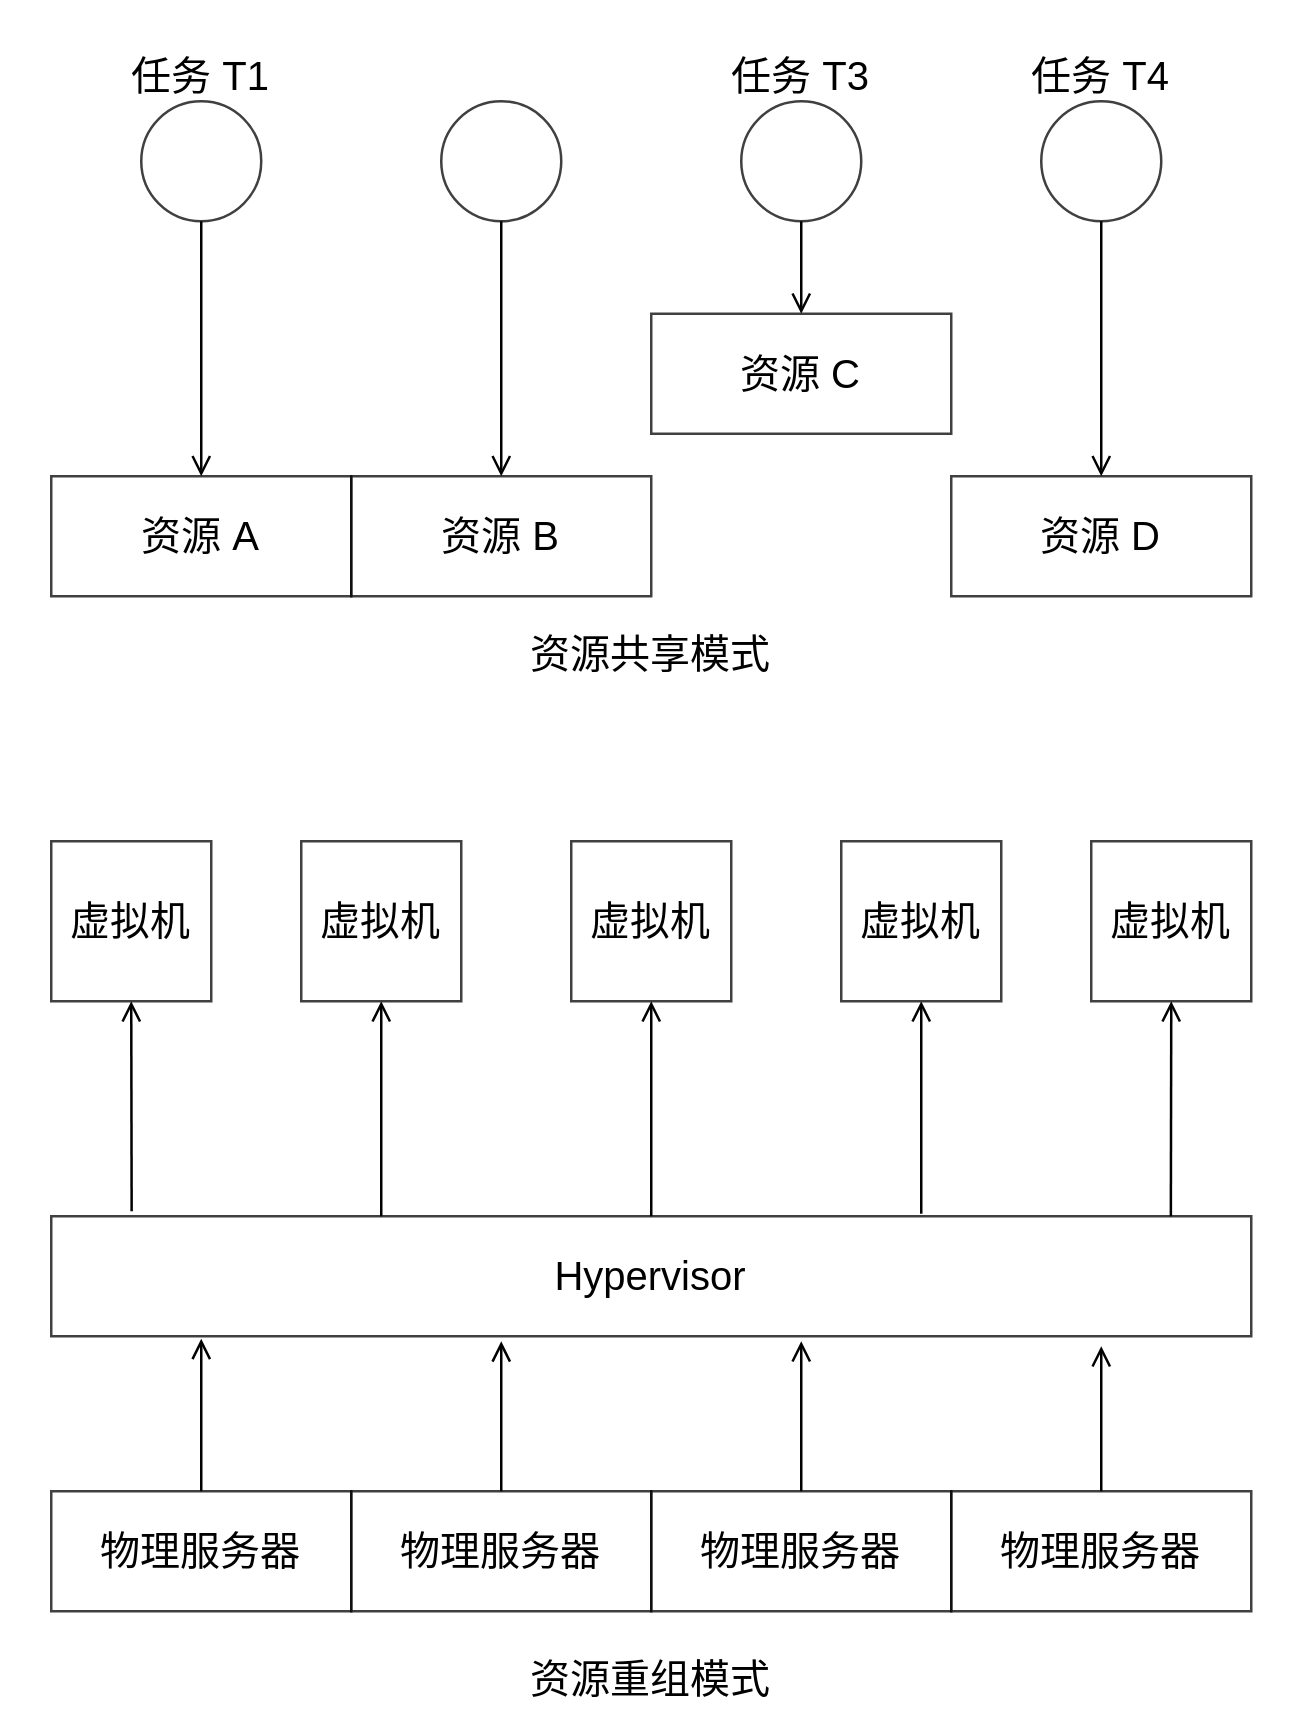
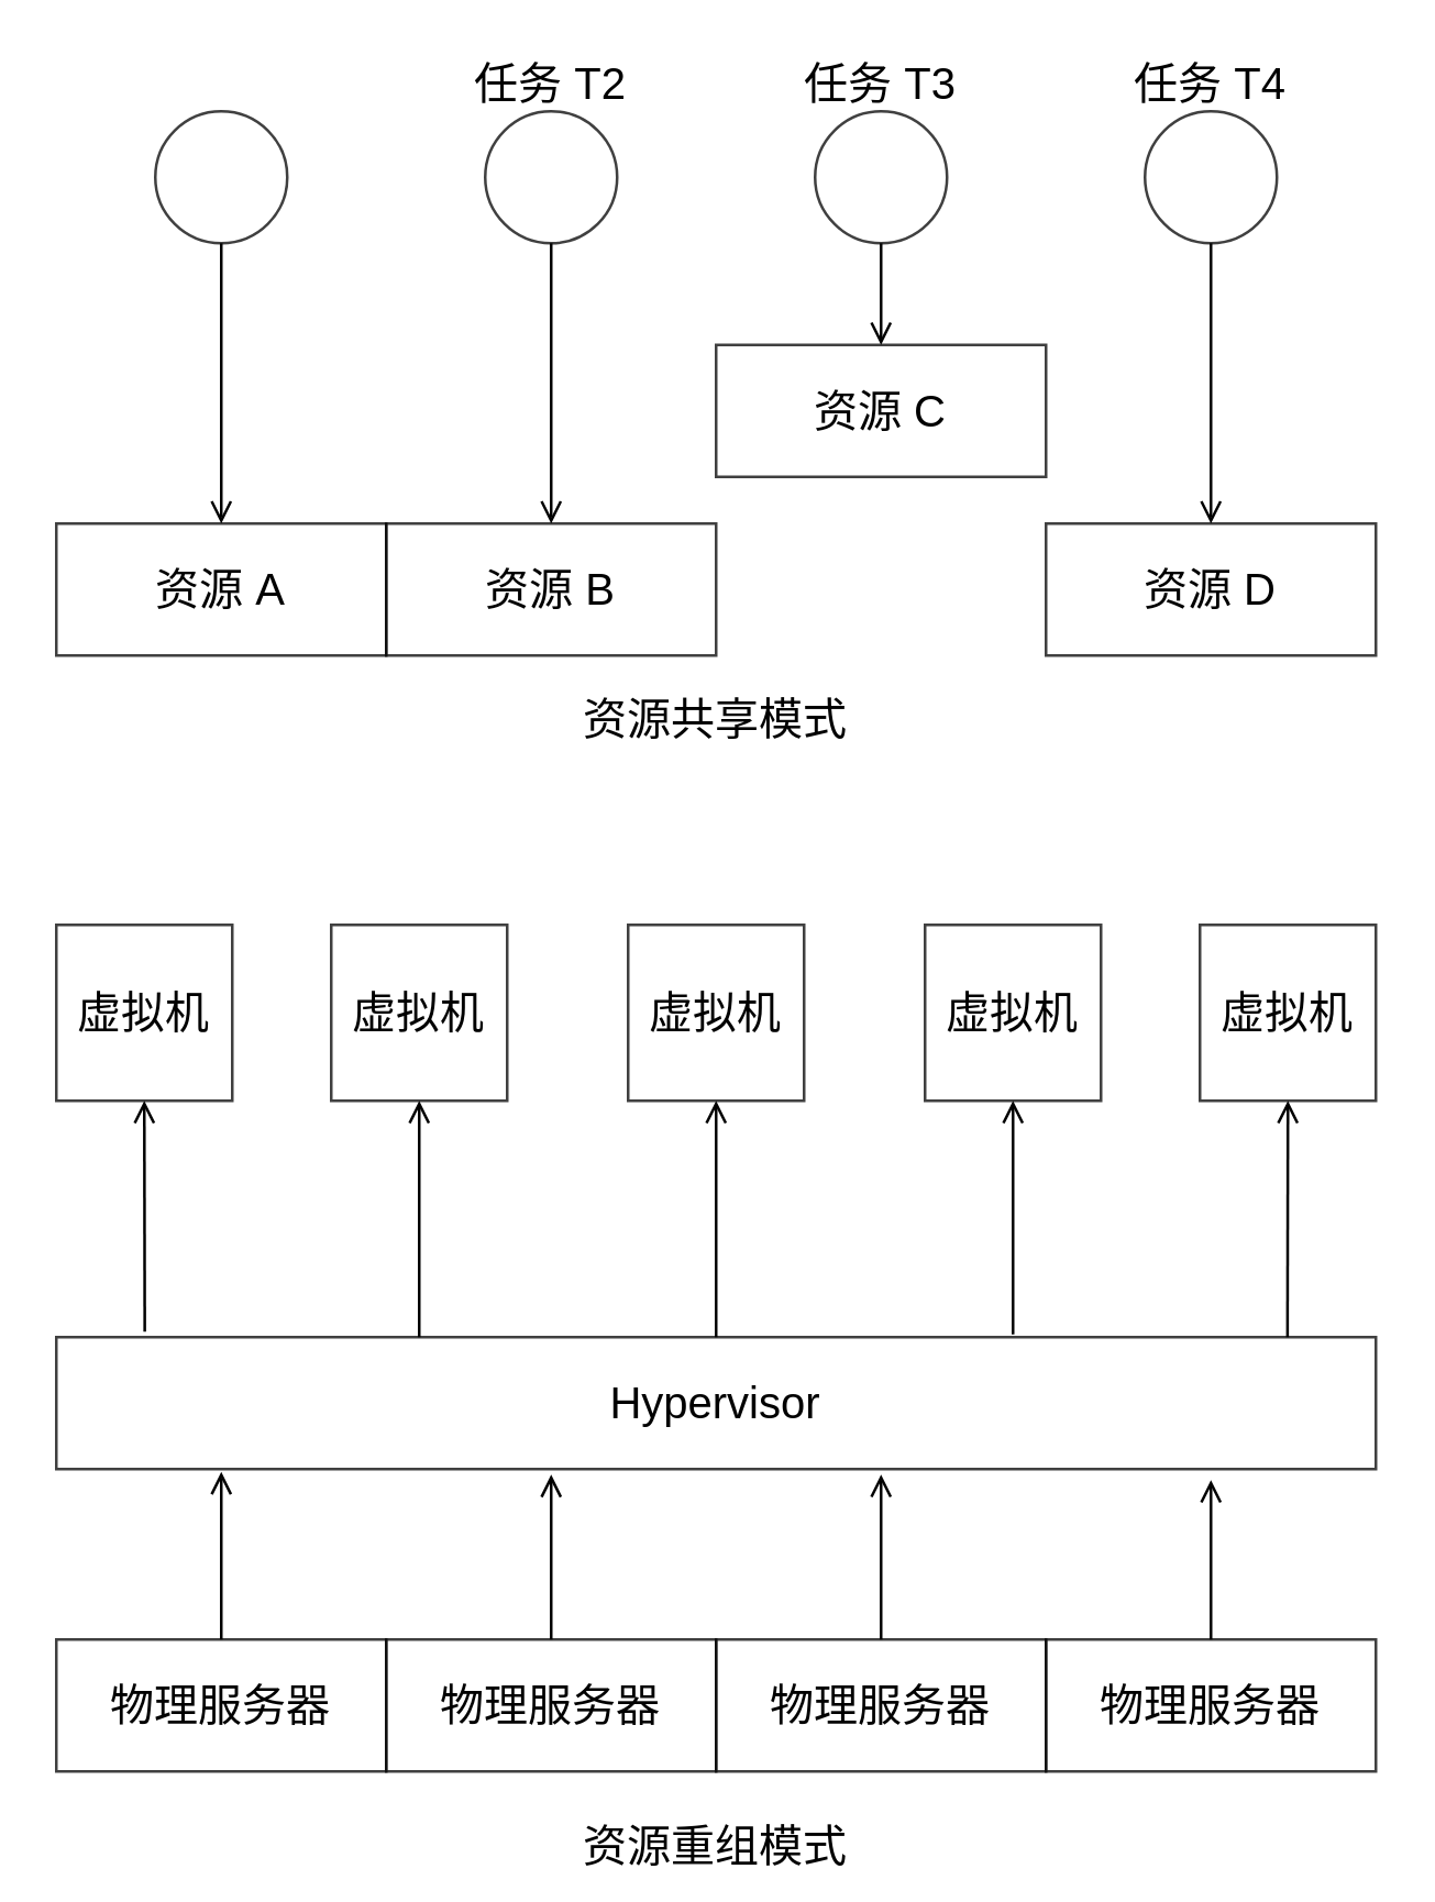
  <mxCell id="0" />
  <mxCell id="1" parent="0" />
  <mxCell id="2" value="资源 A" style="rounded=0;whiteSpace=wrap;html=1;strokeColor=#000000;fillColor=none;fontSize=16;fontColor=#000000;opacity=75;" vertex="1" parent="1"><mxGeometry x="20" y="190" width="120" height="48" as="geometry" /></mxCell>
  <mxCell id="3" value="&lt;span style=&quot;white-space: normal&quot;&gt;资源 B&lt;/span&gt;" style="rounded=0;whiteSpace=wrap;html=1;strokeColor=#000000;fillColor=none;fontSize=16;fontColor=#000000;opacity=75;" vertex="1" parent="1"><mxGeometry x="140" y="190" width="120" height="48" as="geometry" /></mxCell>
  <mxCell id="4" value="&lt;span style=&quot;white-space: normal&quot;&gt;资源 C&lt;/span&gt;" style="rounded=0;whiteSpace=wrap;html=1;strokeColor=#000000;fillColor=none;fontSize=16;fontColor=#000000;opacity=75;" vertex="1" parent="1"><mxGeometry x="260" y="125" width="120" height="48" as="geometry" /></mxCell>
  <mxCell id="5" value="&lt;span style=&quot;white-space: normal&quot;&gt;资源 D&lt;/span&gt;" style="rounded=0;whiteSpace=wrap;html=1;strokeColor=#000000;fillColor=none;fontSize=16;fontColor=#000000;opacity=75;" vertex="1" parent="1"><mxGeometry x="380" y="190" width="120" height="48" as="geometry" /></mxCell>
  <mxCell id="6" style="edgeStyle=none;rounded=0;orthogonalLoop=1;jettySize=auto;html=1;exitX=0.5;exitY=1;exitDx=0;exitDy=0;entryX=0.5;entryY=0;entryDx=0;entryDy=0;startArrow=none;startFill=0;endArrow=open;endFill=0;strokeColor=#000000;fontSize=16;fontColor=#000000;" edge="1" parent="1" source="7" target="2"><mxGeometry relative="1" as="geometry" /></mxCell>
  <mxCell id="7" value="" style="ellipse;whiteSpace=wrap;html=1;aspect=fixed;strokeColor=#000000;fillColor=none;fontSize=16;fontColor=#000000;opacity=75;" vertex="1" parent="1"><mxGeometry x="56" y="40" width="48" height="48" as="geometry" /></mxCell>
  <mxCell id="8" style="edgeStyle=none;rounded=0;orthogonalLoop=1;jettySize=auto;html=1;exitX=0.5;exitY=1;exitDx=0;exitDy=0;entryX=0.5;entryY=0;entryDx=0;entryDy=0;startArrow=none;startFill=0;endArrow=open;endFill=0;strokeColor=#000000;fontSize=16;fontColor=#000000;" edge="1" parent="1" source="9" target="3"><mxGeometry relative="1" as="geometry" /></mxCell>
  <mxCell id="9" value="" style="ellipse;whiteSpace=wrap;html=1;aspect=fixed;strokeColor=#000000;fillColor=none;fontSize=16;fontColor=#000000;opacity=75;" vertex="1" parent="1"><mxGeometry x="176" y="40" width="48" height="48" as="geometry" /></mxCell>
  <mxCell id="10" style="edgeStyle=none;rounded=0;orthogonalLoop=1;jettySize=auto;html=1;exitX=0.5;exitY=1;exitDx=0;exitDy=0;entryX=0.5;entryY=0;entryDx=0;entryDy=0;startArrow=none;startFill=0;endArrow=open;endFill=0;strokeColor=#000000;fontSize=16;fontColor=#000000;" edge="1" parent="1" source="11" target="4"><mxGeometry relative="1" as="geometry" /></mxCell>
  <mxCell id="11" value="" style="ellipse;whiteSpace=wrap;html=1;aspect=fixed;strokeColor=#000000;fillColor=none;fontSize=16;fontColor=#000000;opacity=75;" vertex="1" parent="1"><mxGeometry x="296" y="40" width="48" height="48" as="geometry" /></mxCell>
  <mxCell id="12" style="edgeStyle=none;rounded=0;orthogonalLoop=1;jettySize=auto;html=1;exitX=0.5;exitY=1;exitDx=0;exitDy=0;entryX=0.5;entryY=0;entryDx=0;entryDy=0;startArrow=none;startFill=0;endArrow=open;endFill=0;strokeColor=#000000;fontSize=16;fontColor=#000000;" edge="1" parent="1" source="13" target="5"><mxGeometry relative="1" as="geometry" /></mxCell>
  <mxCell id="13" value="" style="ellipse;whiteSpace=wrap;html=1;aspect=fixed;strokeColor=#000000;fillColor=none;fontSize=16;fontColor=#000000;opacity=75;" vertex="1" parent="1"><mxGeometry x="416" y="40" width="48" height="48" as="geometry" /></mxCell>
- <mxCell id="14" value="任务 T1" style="text;html=1;strokeColor=none;fillColor=none;align=center;verticalAlign=middle;whiteSpace=wrap;rounded=0;fontSize=16;fontColor=#000000;opacity=75;" vertex="1" parent="1"><mxGeometry x="40" y="20" width="80" height="20" as="geometry" /></mxCell>
+ <mxCell id="15" value="任务 T2" style="text;html=1;strokeColor=none;fillColor=none;align=center;verticalAlign=middle;whiteSpace=wrap;rounded=0;fontSize=16;fontColor=#000000;opacity=75;" vertex="1" parent="1"><mxGeometry x="160" y="20" width="80" height="20" as="geometry" /></mxCell>
  <mxCell id="16" value="任务 T3" style="text;html=1;strokeColor=none;fillColor=none;align=center;verticalAlign=middle;whiteSpace=wrap;rounded=0;fontSize=16;fontColor=#000000;opacity=75;" vertex="1" parent="1"><mxGeometry x="280" y="20" width="80" height="20" as="geometry" /></mxCell>
  <mxCell id="17" value="任务 T4" style="text;html=1;strokeColor=none;fillColor=none;align=center;verticalAlign=middle;whiteSpace=wrap;rounded=0;fontSize=16;fontColor=#000000;opacity=75;" vertex="1" parent="1"><mxGeometry x="400" y="20" width="80" height="20" as="geometry" /></mxCell>
  <mxCell id="18" style="edgeStyle=none;rounded=0;orthogonalLoop=1;jettySize=auto;html=1;exitX=0.5;exitY=0;exitDx=0;exitDy=0;entryX=0.125;entryY=1.021;entryDx=0;entryDy=0;entryPerimeter=0;startArrow=none;startFill=0;endArrow=open;endFill=0;strokeColor=#000000;fontSize=16;fontColor=#000000;" edge="1" parent="1" source="19" target="26"><mxGeometry relative="1" as="geometry" /></mxCell>
  <mxCell id="19" value="物理服务器" style="rounded=0;whiteSpace=wrap;html=1;strokeColor=#000000;fillColor=none;fontSize=16;fontColor=#000000;opacity=75;" vertex="1" parent="1"><mxGeometry x="20" y="596" width="120" height="48" as="geometry" /></mxCell>
  <mxCell id="20" style="edgeStyle=none;rounded=0;orthogonalLoop=1;jettySize=auto;html=1;exitX=0.5;exitY=0;exitDx=0;exitDy=0;entryX=0.375;entryY=1.042;entryDx=0;entryDy=0;entryPerimeter=0;startArrow=none;startFill=0;endArrow=open;endFill=0;strokeColor=#000000;fontSize=16;fontColor=#000000;" edge="1" parent="1" source="21" target="26"><mxGeometry relative="1" as="geometry" /></mxCell>
  <mxCell id="21" value="物理服务器" style="rounded=0;whiteSpace=wrap;html=1;strokeColor=#000000;fillColor=none;fontSize=16;fontColor=#000000;opacity=75;" vertex="1" parent="1"><mxGeometry x="140" y="596" width="120" height="48" as="geometry" /></mxCell>
  <mxCell id="22" style="edgeStyle=none;rounded=0;orthogonalLoop=1;jettySize=auto;html=1;exitX=0.5;exitY=0;exitDx=0;exitDy=0;startArrow=none;startFill=0;endArrow=open;endFill=0;strokeColor=#000000;fontSize=16;fontColor=#000000;" edge="1" parent="1" source="23"><mxGeometry relative="1" as="geometry"><mxPoint x="320" y="536" as="targetPoint" /></mxGeometry></mxCell>
  <mxCell id="23" value="物理服务器" style="rounded=0;whiteSpace=wrap;html=1;strokeColor=#000000;fillColor=none;fontSize=16;fontColor=#000000;opacity=75;" vertex="1" parent="1"><mxGeometry x="260" y="596" width="120" height="48" as="geometry" /></mxCell>
  <mxCell id="24" style="edgeStyle=none;rounded=0;orthogonalLoop=1;jettySize=auto;html=1;exitX=0.5;exitY=0;exitDx=0;exitDy=0;entryX=0.875;entryY=1.083;entryDx=0;entryDy=0;entryPerimeter=0;startArrow=none;startFill=0;endArrow=open;endFill=0;strokeColor=#000000;fontSize=16;fontColor=#000000;" edge="1" parent="1" source="25" target="26"><mxGeometry relative="1" as="geometry" /></mxCell>
  <mxCell id="25" value="物理服务器" style="rounded=0;whiteSpace=wrap;html=1;strokeColor=#000000;fillColor=none;fontSize=16;fontColor=#000000;opacity=75;" vertex="1" parent="1"><mxGeometry x="380" y="596" width="120" height="48" as="geometry" /></mxCell>
  <mxCell id="26" value="Hypervisor" style="rounded=0;whiteSpace=wrap;html=1;strokeColor=#000000;fillColor=none;fontSize=16;fontColor=#000000;opacity=75;" vertex="1" parent="1"><mxGeometry x="20" y="486" width="480" height="48" as="geometry" /></mxCell>
  <mxCell id="27" style="edgeStyle=none;rounded=0;orthogonalLoop=1;jettySize=auto;html=1;exitX=0.5;exitY=1;exitDx=0;exitDy=0;entryX=0.067;entryY=-0.042;entryDx=0;entryDy=0;entryPerimeter=0;startArrow=open;startFill=0;endArrow=none;endFill=0;strokeColor=#000000;fontSize=16;fontColor=#000000;" edge="1" parent="1" source="28" target="26"><mxGeometry relative="1" as="geometry" /></mxCell>
  <mxCell id="28" value="虚拟机" style="whiteSpace=wrap;html=1;aspect=fixed;strokeColor=#000000;fillColor=none;fontSize=16;fontColor=#000000;opacity=75;" vertex="1" parent="1"><mxGeometry x="20" y="336" width="64" height="64" as="geometry" /></mxCell>
  <mxCell id="29" style="edgeStyle=none;rounded=0;orthogonalLoop=1;jettySize=auto;html=1;exitX=0.5;exitY=1;exitDx=0;exitDy=0;startArrow=open;startFill=0;endArrow=none;endFill=0;strokeColor=#000000;fontSize=16;fontColor=#000000;" edge="1" parent="1" source="30"><mxGeometry relative="1" as="geometry"><mxPoint x="152" y="486" as="targetPoint" /></mxGeometry></mxCell>
  <mxCell id="30" value="&lt;span style=&quot;white-space: normal&quot;&gt;虚拟机&lt;/span&gt;" style="whiteSpace=wrap;html=1;aspect=fixed;strokeColor=#000000;fillColor=none;fontSize=16;fontColor=#000000;opacity=75;" vertex="1" parent="1"><mxGeometry x="120" y="336" width="64" height="64" as="geometry" /></mxCell>
  <mxCell id="31" style="edgeStyle=none;rounded=0;orthogonalLoop=1;jettySize=auto;html=1;exitX=0.5;exitY=1;exitDx=0;exitDy=0;entryX=0.5;entryY=0;entryDx=0;entryDy=0;startArrow=open;startFill=0;endArrow=none;endFill=0;strokeColor=#000000;fontSize=16;fontColor=#000000;" edge="1" parent="1" source="32" target="26"><mxGeometry relative="1" as="geometry" /></mxCell>
  <mxCell id="32" value="&lt;span style=&quot;white-space: normal&quot;&gt;虚拟机&lt;/span&gt;" style="whiteSpace=wrap;html=1;aspect=fixed;strokeColor=#000000;fillColor=none;fontSize=16;fontColor=#000000;opacity=75;" vertex="1" parent="1"><mxGeometry x="228" y="336" width="64" height="64" as="geometry" /></mxCell>
  <mxCell id="33" style="edgeStyle=none;rounded=0;orthogonalLoop=1;jettySize=auto;html=1;exitX=0.5;exitY=1;exitDx=0;exitDy=0;entryX=0.933;entryY=0;entryDx=0;entryDy=0;entryPerimeter=0;startArrow=open;startFill=0;endArrow=none;endFill=0;strokeColor=#000000;fontSize=16;fontColor=#000000;" edge="1" parent="1" source="34" target="26"><mxGeometry relative="1" as="geometry" /></mxCell>
  <mxCell id="34" value="&lt;span style=&quot;white-space: normal&quot;&gt;虚拟机&lt;/span&gt;" style="whiteSpace=wrap;html=1;aspect=fixed;strokeColor=#000000;fillColor=none;fontSize=16;fontColor=#000000;opacity=75;" vertex="1" parent="1"><mxGeometry x="436" y="336" width="64" height="64" as="geometry" /></mxCell>
  <mxCell id="35" style="edgeStyle=none;rounded=0;orthogonalLoop=1;jettySize=auto;html=1;exitX=0.5;exitY=1;exitDx=0;exitDy=0;entryX=0.725;entryY=-0.021;entryDx=0;entryDy=0;entryPerimeter=0;startArrow=open;startFill=0;endArrow=none;endFill=0;strokeColor=#000000;fontSize=16;fontColor=#000000;" edge="1" parent="1" source="36" target="26"><mxGeometry relative="1" as="geometry" /></mxCell>
  <mxCell id="36" value="&lt;span style=&quot;white-space: normal&quot;&gt;虚拟机&lt;/span&gt;" style="whiteSpace=wrap;html=1;aspect=fixed;strokeColor=#000000;fillColor=none;fontSize=16;fontColor=#000000;opacity=75;" vertex="1" parent="1"><mxGeometry x="336" y="336" width="64" height="64" as="geometry" /></mxCell>
  <mxCell id="37" value="资源共享模式" style="text;html=1;strokeColor=none;fillColor=none;align=center;verticalAlign=middle;whiteSpace=wrap;rounded=0;fontSize=16;fontColor=#000000;opacity=75;" vertex="1" parent="1"><mxGeometry x="170" y="260" width="180" as="geometry" /></mxCell>
  <mxCell id="38" value="资源重组模式" style="text;html=1;strokeColor=none;fillColor=none;align=center;verticalAlign=middle;whiteSpace=wrap;rounded=0;fontSize=16;fontColor=#000000;opacity=75;" vertex="1" parent="1"><mxGeometry x="170" y="670" width="180" as="geometry" /></mxCell>
